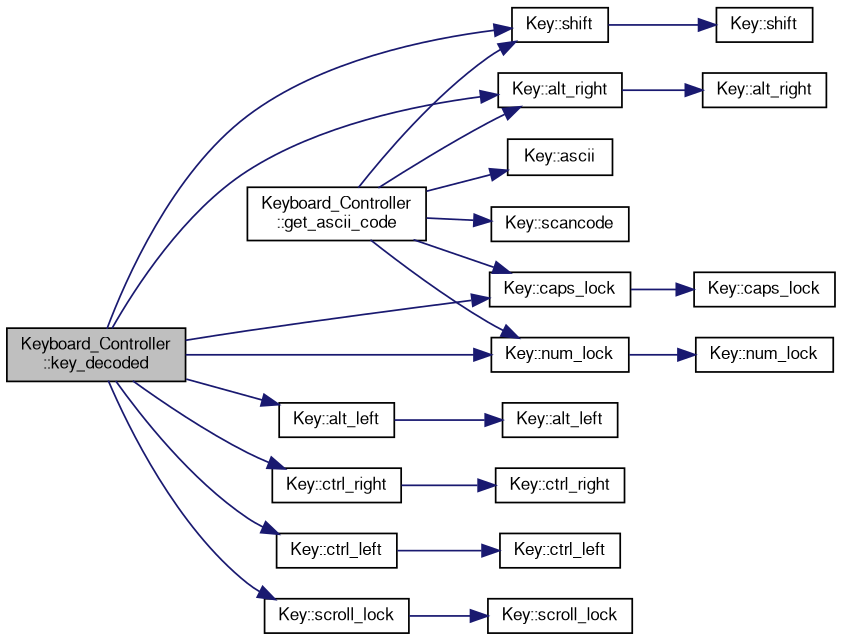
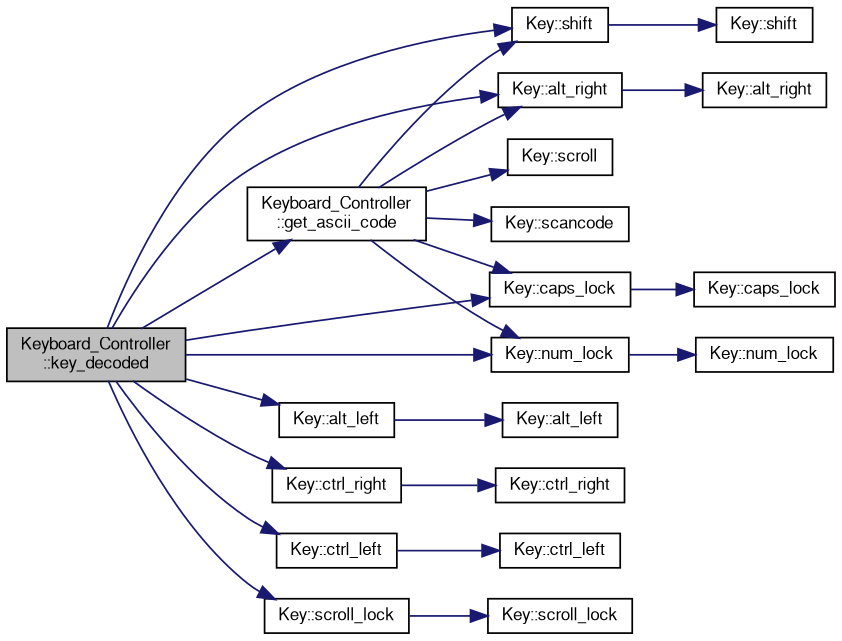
  digraph {
    rankdir=LR
    node [color=black fontname=FreeSans fontsize=10 shape=record]
    edge [color=midnightblue fontname=FreeSans fontsize=10 labelfontname=FreeSans labelfontsize=10 style=solid]
    n1 [fillcolor=grey75 fontcolor=black height=0.2 label="Keyboard_Controller\l::key_decoded" style=filled width=0.4]
    n2 [height=0.2 label="Key::shift" width=0.4]
    n3 [height=0.2 label="Key::alt_right" width=0.4]
    n4 [height=0.2 label="Key::alt_left" width=0.4]
    n5 [height=0.2 label="Key::ctrl_right" width=0.4]
    n6 [height=0.2 label="Key::ctrl_left" width=0.4]
    n7 [height=0.2 label="Key::caps_lock" width=0.4]
    n8 [height=0.2 label="Key::scroll_lock" width=0.4]
    n9 [height=0.2 label="Keyboard_Controller\l::get_ascii_code" width=0.4]
    n10 [height=0.2 label="Key::num_lock" width=0.4]
    n11 [height=0.2 label="Key::shift" width=0.4]
    n12 [height=0.2 label="Key::alt_right" width=0.4]
    n13 [height=0.2 label="Key::alt_left" width=0.4]
    n14 [height=0.2 label="Key::ctrl_right" width=0.4]
    n15 [height=0.2 label="Key::ctrl_left" width=0.4]
    n16 [height=0.2 label="Key::caps_lock" width=0.4]
    n17 [height=0.2 label="Key::scroll_lock" width=0.4]
-   n18 [height=0.2 label="Key::ascii" width=0.4]
+   n18 [height=0.2 label="Key::scroll" width=0.4]
    n19 [height=0.2 label="Key::scancode" width=0.4]
    n20 [height=0.2 label="Key::num_lock" width=0.4]
    n1 -> n2
    n1 -> n3
    n1 -> n4
    n1 -> n5
    n1 -> n6
    n1 -> n7
    n1 -> n8
+   n1 -> n9
    n1 -> n10
    n2 -> n11
    n3 -> n12
    n4 -> n13
    n5 -> n14
    n6 -> n15
    n7 -> n16
    n8 -> n17
    n9 -> n2
    n9 -> n3
    n9 -> n7
    n9 -> n10
    n9 -> n18
    n9 -> n19
    n10 -> n20
  }
